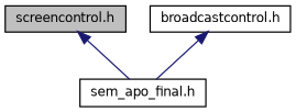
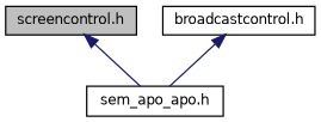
  digraph {
    node [color=black fillcolor=white fontname=Helvetica fontsize=10 shape=record style=filled]
    edge [color=midnightblue dir=back fontname=Helvetica fontsize=10 labelfontname=Helvetica labelfontsize=10 style=solid]
    n1 [fillcolor=grey75 fontcolor=black height=0.2 label="screencontrol.h" width=0.4]
-   n2 [height=0.2 label="sem_apo_final.h" width=0.4]
+   n2 [height=0.2 label="sem_apo_apo.h" width=0.4]
    n3 [height=0.2 label="broadcastcontrol.h" width=0.4]
    n1 -> n2
    n3 -> n2
  }
